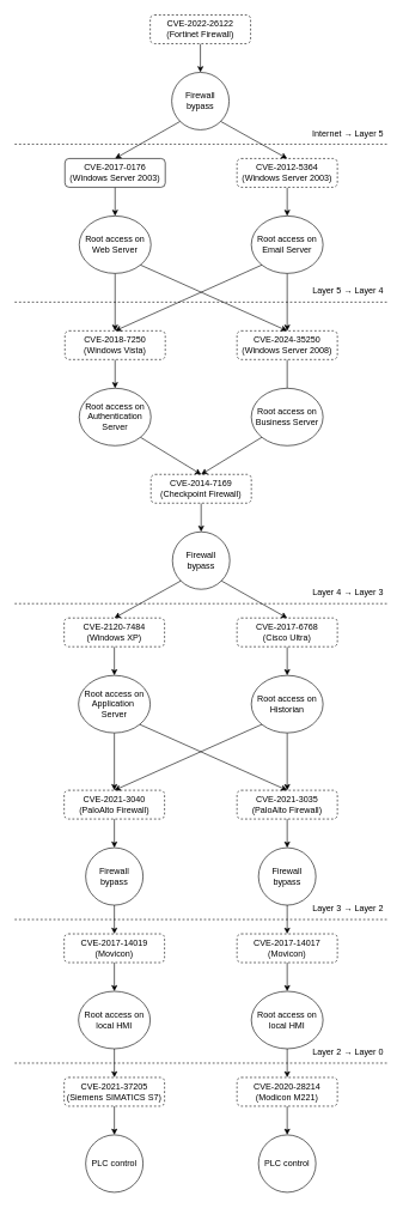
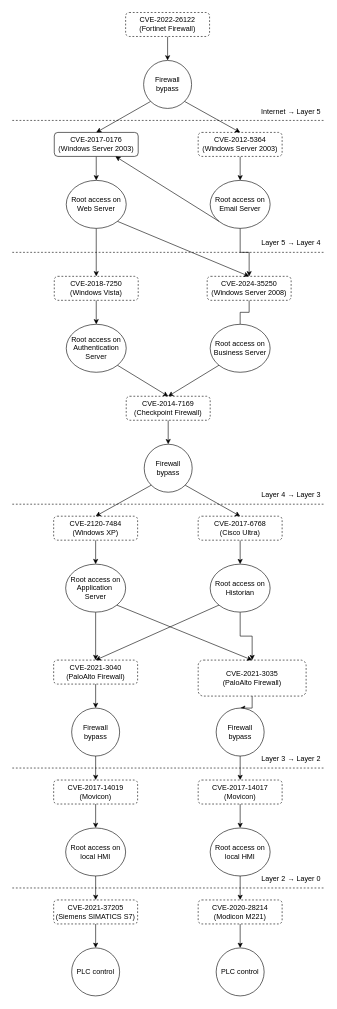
  <mxCell id="0" />
  <mxCell id="1" parent="0" />
  <mxCell id="2" value="" style="edgeStyle=orthogonalEdgeStyle;rounded=0;orthogonalLoop=1;jettySize=auto;html=1;" parent="1" source="3" target="21" edge="1"><mxGeometry relative="1" as="geometry" /></mxCell>
  <mxCell id="3" value="CVE-2022-26122&lt;div&gt;(Fortinet Firewall)&lt;/div&gt;" style="rounded=1;whiteSpace=wrap;html=1;dashed=1;" parent="1" vertex="1"><mxGeometry x="209" y="20" width="140" height="40" as="geometry" /></mxCell>
  <mxCell id="4" value="Firewall bypass" style="ellipse;whiteSpace=wrap;html=1;" parent="1" vertex="1"><mxGeometry x="240" y="740" width="80" height="80" as="geometry" /></mxCell>
  <mxCell id="5" style="edgeStyle=orthogonalEdgeStyle;rounded=0;orthogonalLoop=1;jettySize=auto;html=1;exitX=0.5;exitY=1;exitDx=0;exitDy=0;entryX=0.5;entryY=0;entryDx=0;entryDy=0;" parent="1" source="6" target="10" edge="1"><mxGeometry relative="1" as="geometry" /></mxCell>
  <mxCell id="6" value="CVE-2017-0176&lt;div&gt;(Windows Server 2003)&lt;/div&gt;" style="rounded=1;whiteSpace=wrap;html=1;dashed=0;" parent="1" vertex="1"><mxGeometry x="90" y="220" width="140" height="40" as="geometry" /></mxCell>
  <mxCell id="7" value="" style="edgeStyle=orthogonalEdgeStyle;rounded=0;orthogonalLoop=1;jettySize=auto;html=1;" parent="1" source="8" target="12" edge="1"><mxGeometry relative="1" as="geometry" /></mxCell>
  <mxCell id="8" value="CVE-2012-5364&lt;div&gt;(Windows Server 2003)&lt;/div&gt;" style="rounded=1;whiteSpace=wrap;html=1;dashed=1;" parent="1" vertex="1"><mxGeometry x="330" y="220" width="140" height="40" as="geometry" /></mxCell>
  <mxCell id="9" value="" style="edgeStyle=orthogonalEdgeStyle;rounded=0;orthogonalLoop=1;jettySize=auto;html=1;" parent="1" source="10" target="14" edge="1"><mxGeometry relative="1" as="geometry" /></mxCell>
  <mxCell id="10" value="Root access on Web Server" style="ellipse;whiteSpace=wrap;html=1;" parent="1" vertex="1"><mxGeometry x="110" y="300" width="100" height="80" as="geometry" /></mxCell>
  <mxCell id="11" value="" style="edgeStyle=orthogonalEdgeStyle;rounded=0;orthogonalLoop=1;jettySize=auto;html=1;" parent="1" source="12" target="16" edge="1"><mxGeometry relative="1" as="geometry" /></mxCell>
  <mxCell id="12" value="Root access on Email Server" style="ellipse;whiteSpace=wrap;html=1;" parent="1" vertex="1"><mxGeometry x="350" y="300" width="100" height="80" as="geometry" /></mxCell>
  <mxCell id="13" value="" style="edgeStyle=orthogonalEdgeStyle;rounded=0;orthogonalLoop=1;jettySize=auto;html=1;" parent="1" source="14" target="17" edge="1"><mxGeometry relative="1" as="geometry" /></mxCell>
  <mxCell id="14" value="CVE-2018-7250&lt;div&gt;(Windows Vista)&lt;/div&gt;" style="rounded=1;whiteSpace=wrap;html=1;dashed=1;" parent="1" vertex="1"><mxGeometry x="90" y="460" width="140" height="40" as="geometry" /></mxCell>
  <mxCell id="15" value="" style="edgeStyle=orthogonalEdgeStyle;rounded=0;orthogonalLoop=1;jettySize=auto;html=1;endArrow=none;" parent="1" source="16" target="18" edge="1"><mxGeometry relative="1" as="geometry" /></mxCell>
- <mxCell id="16" value="CVE-2024-35250&lt;div&gt;(Windows Server 2008)&lt;/div&gt;" style="rounded=1;whiteSpace=wrap;html=1;dashed=1;" parent="1" vertex="1"><mxGeometry x="330" y="460" width="140" height="40" as="geometry" /></mxCell>
+ <mxCell id="16" value="CVE-2024-35250&lt;div&gt;(Windows Server 2008)&lt;/div&gt;" style="rounded=1;whiteSpace=wrap;html=1;dashed=1;" parent="1" vertex="1"><mxGeometry x="345" y="460" width="140" height="40" as="geometry" /></mxCell>
  <mxCell id="17" value="Root access on Authentication Server" style="ellipse;whiteSpace=wrap;html=1;" parent="1" vertex="1"><mxGeometry x="110" y="540" width="100" height="80" as="geometry" /></mxCell>
  <mxCell id="18" value="Root access on Business Server" style="ellipse;whiteSpace=wrap;html=1;" parent="1" vertex="1"><mxGeometry x="350" y="540" width="100" height="80" as="geometry" /></mxCell>
  <mxCell id="19" value="" style="edgeStyle=orthogonalEdgeStyle;rounded=0;orthogonalLoop=1;jettySize=auto;html=1;" parent="1" source="20" target="4" edge="1"><mxGeometry relative="1" as="geometry" /></mxCell>
  <mxCell id="20" value="CVE-2014-7169&lt;div&gt;(Checkpoint Firewall)&lt;/div&gt;" style="rounded=1;whiteSpace=wrap;html=1;dashed=1;" parent="1" vertex="1"><mxGeometry x="210" y="660" width="140" height="40" as="geometry" /></mxCell>
  <mxCell id="21" value="Firewall bypass" style="ellipse;whiteSpace=wrap;html=1;" parent="1" vertex="1"><mxGeometry x="239" y="100" width="80" height="80" as="geometry" /></mxCell>
  <mxCell id="22" value="" style="edgeStyle=orthogonalEdgeStyle;rounded=0;orthogonalLoop=1;jettySize=auto;html=1;" parent="1" source="23" target="27" edge="1"><mxGeometry relative="1" as="geometry" /></mxCell>
  <mxCell id="23" value="CVE-2120-7484&lt;div&gt;(Windows XP)&lt;/div&gt;" style="rounded=1;whiteSpace=wrap;html=1;dashed=1;" parent="1" vertex="1"><mxGeometry x="89" y="860" width="140" height="40" as="geometry" /></mxCell>
  <mxCell id="24" value="" style="edgeStyle=orthogonalEdgeStyle;rounded=0;orthogonalLoop=1;jettySize=auto;html=1;" parent="1" source="25" target="29" edge="1"><mxGeometry relative="1" as="geometry" /></mxCell>
  <mxCell id="25" value="CVE-2017-6768&lt;div&gt;(Cisco Ultra)&lt;/div&gt;" style="rounded=1;whiteSpace=wrap;html=1;dashed=1;" parent="1" vertex="1"><mxGeometry x="330" y="860" width="140" height="40" as="geometry" /></mxCell>
  <mxCell id="26" value="" style="edgeStyle=orthogonalEdgeStyle;rounded=0;orthogonalLoop=1;jettySize=auto;html=1;" parent="1" source="27" target="31" edge="1"><mxGeometry relative="1" as="geometry" /></mxCell>
  <mxCell id="27" value="Root access on Application&amp;nbsp;&lt;div&gt;Server&lt;/div&gt;" style="ellipse;whiteSpace=wrap;html=1;" parent="1" vertex="1"><mxGeometry x="109" y="940" width="100" height="80" as="geometry" /></mxCell>
  <mxCell id="28" value="" style="edgeStyle=orthogonalEdgeStyle;rounded=0;orthogonalLoop=1;jettySize=auto;html=1;" parent="1" source="29" target="33" edge="1"><mxGeometry relative="1" as="geometry" /></mxCell>
  <mxCell id="29" value="Root access on Historian" style="ellipse;whiteSpace=wrap;html=1;" parent="1" vertex="1"><mxGeometry x="350" y="940" width="100" height="80" as="geometry" /></mxCell>
  <mxCell id="30" value="" style="edgeStyle=orthogonalEdgeStyle;rounded=0;orthogonalLoop=1;jettySize=auto;html=1;" parent="1" source="31" target="35" edge="1"><mxGeometry relative="1" as="geometry" /></mxCell>
  <mxCell id="31" value="CVE-2021-3040&lt;div&gt;(PaloAlto Firewall)&lt;/div&gt;" style="rounded=1;whiteSpace=wrap;html=1;dashed=1;" parent="1" vertex="1"><mxGeometry x="89" y="1100" width="140" height="40" as="geometry" /></mxCell>
  <mxCell id="32" value="" style="edgeStyle=orthogonalEdgeStyle;rounded=0;orthogonalLoop=1;jettySize=auto;html=1;" parent="1" source="33" target="37" edge="1"><mxGeometry relative="1" as="geometry" /></mxCell>
- <mxCell id="33" value="CVE-2021-3035&lt;div&gt;(PaloAlto Firewall)&lt;/div&gt;" style="rounded=1;whiteSpace=wrap;html=1;dashed=1;" parent="1" vertex="1"><mxGeometry x="330" y="1100" width="140" height="40" as="geometry" /></mxCell>
+ <mxCell id="33" value="CVE-2021-3035&lt;div&gt;(PaloAlto Firewall)&lt;/div&gt;" style="rounded=1;whiteSpace=wrap;html=1;dashed=1;" parent="1" vertex="1"><mxGeometry x="330" y="1100" width="180" height="60" as="geometry" /></mxCell>
  <mxCell id="34" value="" style="edgeStyle=orthogonalEdgeStyle;rounded=0;orthogonalLoop=1;jettySize=auto;html=1;" parent="1" source="35" target="47" edge="1"><mxGeometry relative="1" as="geometry" /></mxCell>
  <mxCell id="35" value="Firewall bypass" style="ellipse;whiteSpace=wrap;html=1;" parent="1" vertex="1"><mxGeometry x="119" y="1180" width="80" height="80" as="geometry" /></mxCell>
  <mxCell id="36" value="" style="edgeStyle=orthogonalEdgeStyle;rounded=0;orthogonalLoop=1;jettySize=auto;html=1;" parent="1" source="37" target="41" edge="1"><mxGeometry relative="1" as="geometry" /></mxCell>
  <mxCell id="37" value="Firewall bypass" style="ellipse;whiteSpace=wrap;html=1;" parent="1" vertex="1"><mxGeometry x="360" y="1180" width="80" height="80" as="geometry" /></mxCell>
  <mxCell id="38" value="" style="edgeStyle=orthogonalEdgeStyle;rounded=0;orthogonalLoop=1;jettySize=auto;html=1;" parent="1" source="39" target="50" edge="1"><mxGeometry relative="1" as="geometry" /></mxCell>
  <mxCell id="39" value="CVE-2021-37205&lt;div&gt;(Siemens SIMATICS S7)&lt;/div&gt;" style="rounded=1;whiteSpace=wrap;html=1;dashed=1;" parent="1" vertex="1"><mxGeometry x="89" y="1500" width="140" height="40" as="geometry" /></mxCell>
  <mxCell id="40" value="" style="edgeStyle=orthogonalEdgeStyle;rounded=0;orthogonalLoop=1;jettySize=auto;html=1;" parent="1" source="41" target="45" edge="1"><mxGeometry relative="1" as="geometry" /></mxCell>
  <mxCell id="41" value="CVE-2017-14017&lt;div&gt;(Movicon)&lt;/div&gt;" style="rounded=1;whiteSpace=wrap;html=1;dashed=1;" parent="1" vertex="1"><mxGeometry x="330" y="1300" width="140" height="40" as="geometry" /></mxCell>
  <mxCell id="42" value="" style="edgeStyle=orthogonalEdgeStyle;rounded=0;orthogonalLoop=1;jettySize=auto;html=1;" parent="1" source="43" target="39" edge="1"><mxGeometry relative="1" as="geometry" /></mxCell>
  <mxCell id="43" value="Root access on local HMI" style="ellipse;whiteSpace=wrap;html=1;" parent="1" vertex="1"><mxGeometry x="109" y="1380" width="100" height="80" as="geometry" /></mxCell>
  <mxCell id="44" value="" style="edgeStyle=orthogonalEdgeStyle;rounded=0;orthogonalLoop=1;jettySize=auto;html=1;" parent="1" source="45" target="49" edge="1"><mxGeometry relative="1" as="geometry" /></mxCell>
  <mxCell id="45" value="Root access on local HMI" style="ellipse;whiteSpace=wrap;html=1;" parent="1" vertex="1"><mxGeometry x="350" y="1380" width="100" height="80" as="geometry" /></mxCell>
  <mxCell id="46" value="" style="edgeStyle=orthogonalEdgeStyle;rounded=0;orthogonalLoop=1;jettySize=auto;html=1;" parent="1" source="47" target="43" edge="1"><mxGeometry relative="1" as="geometry" /></mxCell>
  <mxCell id="47" value="CVE-2017-14019&lt;div&gt;(Movicon)&lt;/div&gt;" style="rounded=1;whiteSpace=wrap;html=1;dashed=1;" parent="1" vertex="1"><mxGeometry x="89" y="1300" width="140" height="40" as="geometry" /></mxCell>
  <mxCell id="48" value="" style="edgeStyle=orthogonalEdgeStyle;rounded=0;orthogonalLoop=1;jettySize=auto;html=1;" parent="1" source="49" target="51" edge="1"><mxGeometry relative="1" as="geometry" /></mxCell>
  <mxCell id="49" value="CVE-2020-28214&lt;div&gt;(Modicon M221)&lt;/div&gt;" style="rounded=1;whiteSpace=wrap;html=1;dashed=1;" parent="1" vertex="1"><mxGeometry x="330" y="1500" width="140" height="40" as="geometry" /></mxCell>
  <mxCell id="50" value="PLC control" style="ellipse;whiteSpace=wrap;html=1;" parent="1" vertex="1"><mxGeometry x="119" y="1580" width="80" height="80" as="geometry" /></mxCell>
  <mxCell id="51" value="PLC control" style="ellipse;whiteSpace=wrap;html=1;" parent="1" vertex="1"><mxGeometry x="360" y="1580" width="80" height="80" as="geometry" /></mxCell>
  <mxCell id="52" value="" style="endArrow=classic;html=1;rounded=0;exitX=1;exitY=1;exitDx=0;exitDy=0;entryX=0.5;entryY=0;entryDx=0;entryDy=0;" parent="1" source="10" target="16" edge="1"><mxGeometry width="50" height="50" relative="1" as="geometry"><mxPoint x="160" y="430" as="sourcePoint" /><mxPoint x="210" y="380" as="targetPoint" /></mxGeometry></mxCell>
- <mxCell id="53" value="" style="endArrow=classic;html=1;rounded=0;exitX=0;exitY=1;exitDx=0;exitDy=0;entryX=0.5;entryY=0;entryDx=0;entryDy=0;" parent="1" source="12" target="14" edge="1"><mxGeometry width="50" height="50" relative="1" as="geometry"><mxPoint x="160" y="430" as="sourcePoint" /><mxPoint x="210" y="380" as="targetPoint" /></mxGeometry></mxCell>
+ <mxCell id="53" value="" style="endArrow=classic;html=1;rounded=0;exitX=0;exitY=1;exitDx=0;exitDy=0;" parent="1" source="12" target="6" edge="1"><mxGeometry width="50" height="50" relative="1" as="geometry"><mxPoint x="160" y="430" as="sourcePoint" /><mxPoint x="210" y="380" as="targetPoint" /></mxGeometry></mxCell>
  <mxCell id="54" value="" style="endArrow=classic;html=1;rounded=0;exitX=1;exitY=1;exitDx=0;exitDy=0;entryX=0.5;entryY=0;entryDx=0;entryDy=0;" parent="1" source="17" target="20" edge="1"><mxGeometry width="50" height="50" relative="1" as="geometry"><mxPoint x="230" y="710" as="sourcePoint" /><mxPoint x="280" y="660" as="targetPoint" /></mxGeometry></mxCell>
  <mxCell id="55" value="" style="endArrow=classic;html=1;rounded=0;exitX=0;exitY=1;exitDx=0;exitDy=0;entryX=0.5;entryY=0;entryDx=0;entryDy=0;" parent="1" source="18" target="20" edge="1"><mxGeometry width="50" height="50" relative="1" as="geometry"><mxPoint x="230" y="710" as="sourcePoint" /><mxPoint x="280" y="660" as="targetPoint" /></mxGeometry></mxCell>
  <mxCell id="56" value="" style="endArrow=classic;html=1;rounded=0;exitX=0;exitY=1;exitDx=0;exitDy=0;entryX=0.5;entryY=0;entryDx=0;entryDy=0;" parent="1" source="4" target="23" edge="1"><mxGeometry width="50" height="50" relative="1" as="geometry"><mxPoint x="220" y="860" as="sourcePoint" /><mxPoint x="270" y="810" as="targetPoint" /></mxGeometry></mxCell>
  <mxCell id="57" value="" style="endArrow=classic;html=1;rounded=0;exitX=1;exitY=1;exitDx=0;exitDy=0;entryX=0.5;entryY=0;entryDx=0;entryDy=0;" parent="1" source="4" target="25" edge="1"><mxGeometry width="50" height="50" relative="1" as="geometry"><mxPoint x="220" y="860" as="sourcePoint" /><mxPoint x="270" y="810" as="targetPoint" /></mxGeometry></mxCell>
  <mxCell id="58" value="" style="endArrow=classic;html=1;rounded=0;exitX=1;exitY=1;exitDx=0;exitDy=0;entryX=0.5;entryY=0;entryDx=0;entryDy=0;" parent="1" source="27" target="33" edge="1"><mxGeometry width="50" height="50" relative="1" as="geometry"><mxPoint x="220" y="1110" as="sourcePoint" /><mxPoint x="270" y="1060" as="targetPoint" /></mxGeometry></mxCell>
  <mxCell id="59" value="" style="endArrow=classic;html=1;rounded=0;exitX=0;exitY=1;exitDx=0;exitDy=0;entryX=0.5;entryY=0;entryDx=0;entryDy=0;" parent="1" source="29" target="31" edge="1"><mxGeometry width="50" height="50" relative="1" as="geometry"><mxPoint x="220" y="1110" as="sourcePoint" /><mxPoint x="270" y="1060" as="targetPoint" /></mxGeometry></mxCell>
  <mxCell id="60" value="" style="endArrow=classic;html=1;rounded=0;exitX=0;exitY=1;exitDx=0;exitDy=0;entryX=0.5;entryY=0;entryDx=0;entryDy=0;" parent="1" source="21" target="6" edge="1"><mxGeometry width="50" height="50" relative="1" as="geometry"><mxPoint x="220" y="250" as="sourcePoint" /><mxPoint x="270" y="200" as="targetPoint" /></mxGeometry></mxCell>
  <mxCell id="61" value="" style="endArrow=classic;html=1;rounded=0;exitX=1;exitY=1;exitDx=0;exitDy=0;entryX=0.5;entryY=0;entryDx=0;entryDy=0;" parent="1" source="21" target="8" edge="1"><mxGeometry width="50" height="50" relative="1" as="geometry"><mxPoint x="220" y="250" as="sourcePoint" /><mxPoint x="270" y="200" as="targetPoint" /></mxGeometry></mxCell>
  <mxCell id="62" value="" style="endArrow=none;dashed=1;html=1;rounded=0;" parent="1" edge="1"><mxGeometry width="50" height="50" relative="1" as="geometry"><mxPoint x="20" y="420" as="sourcePoint" /><mxPoint x="540" y="420" as="targetPoint" /></mxGeometry></mxCell>
  <mxCell id="63" value="" style="endArrow=none;dashed=1;html=1;rounded=0;" parent="1" edge="1"><mxGeometry width="50" height="50" relative="1" as="geometry"><mxPoint x="20" y="840" as="sourcePoint" /><mxPoint x="540" y="840" as="targetPoint" /></mxGeometry></mxCell>
  <mxCell id="64" value="" style="endArrow=none;dashed=1;html=1;rounded=0;" parent="1" edge="1"><mxGeometry width="50" height="50" relative="1" as="geometry"><mxPoint x="20" y="1280" as="sourcePoint" /><mxPoint x="540" y="1280" as="targetPoint" /></mxGeometry></mxCell>
  <mxCell id="65" value="" style="endArrow=none;dashed=1;html=1;rounded=0;" parent="1" edge="1"><mxGeometry width="50" height="50" relative="1" as="geometry"><mxPoint x="20" y="1480" as="sourcePoint" /><mxPoint x="540" y="1480" as="targetPoint" /></mxGeometry></mxCell>
  <mxCell id="66" value="Layer 5&amp;nbsp;→ Layer 4" style="text;html=1;align=center;verticalAlign=middle;whiteSpace=wrap;rounded=0;" parent="1" vertex="1"><mxGeometry x="430" y="390" width="110" height="30" as="geometry" /></mxCell>
  <mxCell id="67" value="Layer 4 → Layer 3" style="text;html=1;align=center;verticalAlign=middle;whiteSpace=wrap;rounded=0;" parent="1" vertex="1"><mxGeometry x="430" y="810" width="110" height="30" as="geometry" /></mxCell>
  <mxCell id="68" value="" style="endArrow=none;dashed=1;html=1;rounded=0;" parent="1" edge="1"><mxGeometry width="50" height="50" relative="1" as="geometry"><mxPoint x="20" y="200" as="sourcePoint" /><mxPoint x="540" y="200" as="targetPoint" /></mxGeometry></mxCell>
  <mxCell id="69" value="Internet → Layer 5" style="text;html=1;align=center;verticalAlign=middle;whiteSpace=wrap;rounded=0;" parent="1" vertex="1"><mxGeometry x="430" y="170" width="110" height="30" as="geometry" /></mxCell>
  <mxCell id="70" value="Layer 3 → Layer 2" style="text;html=1;align=center;verticalAlign=middle;whiteSpace=wrap;rounded=0;" parent="1" vertex="1"><mxGeometry x="430" y="1250" width="110" height="30" as="geometry" /></mxCell>
  <mxCell id="71" value="Layer 2 → Layer 0" style="text;html=1;align=center;verticalAlign=middle;whiteSpace=wrap;rounded=0;" parent="1" vertex="1"><mxGeometry x="430" y="1450" width="110" height="30" as="geometry" /></mxCell>
